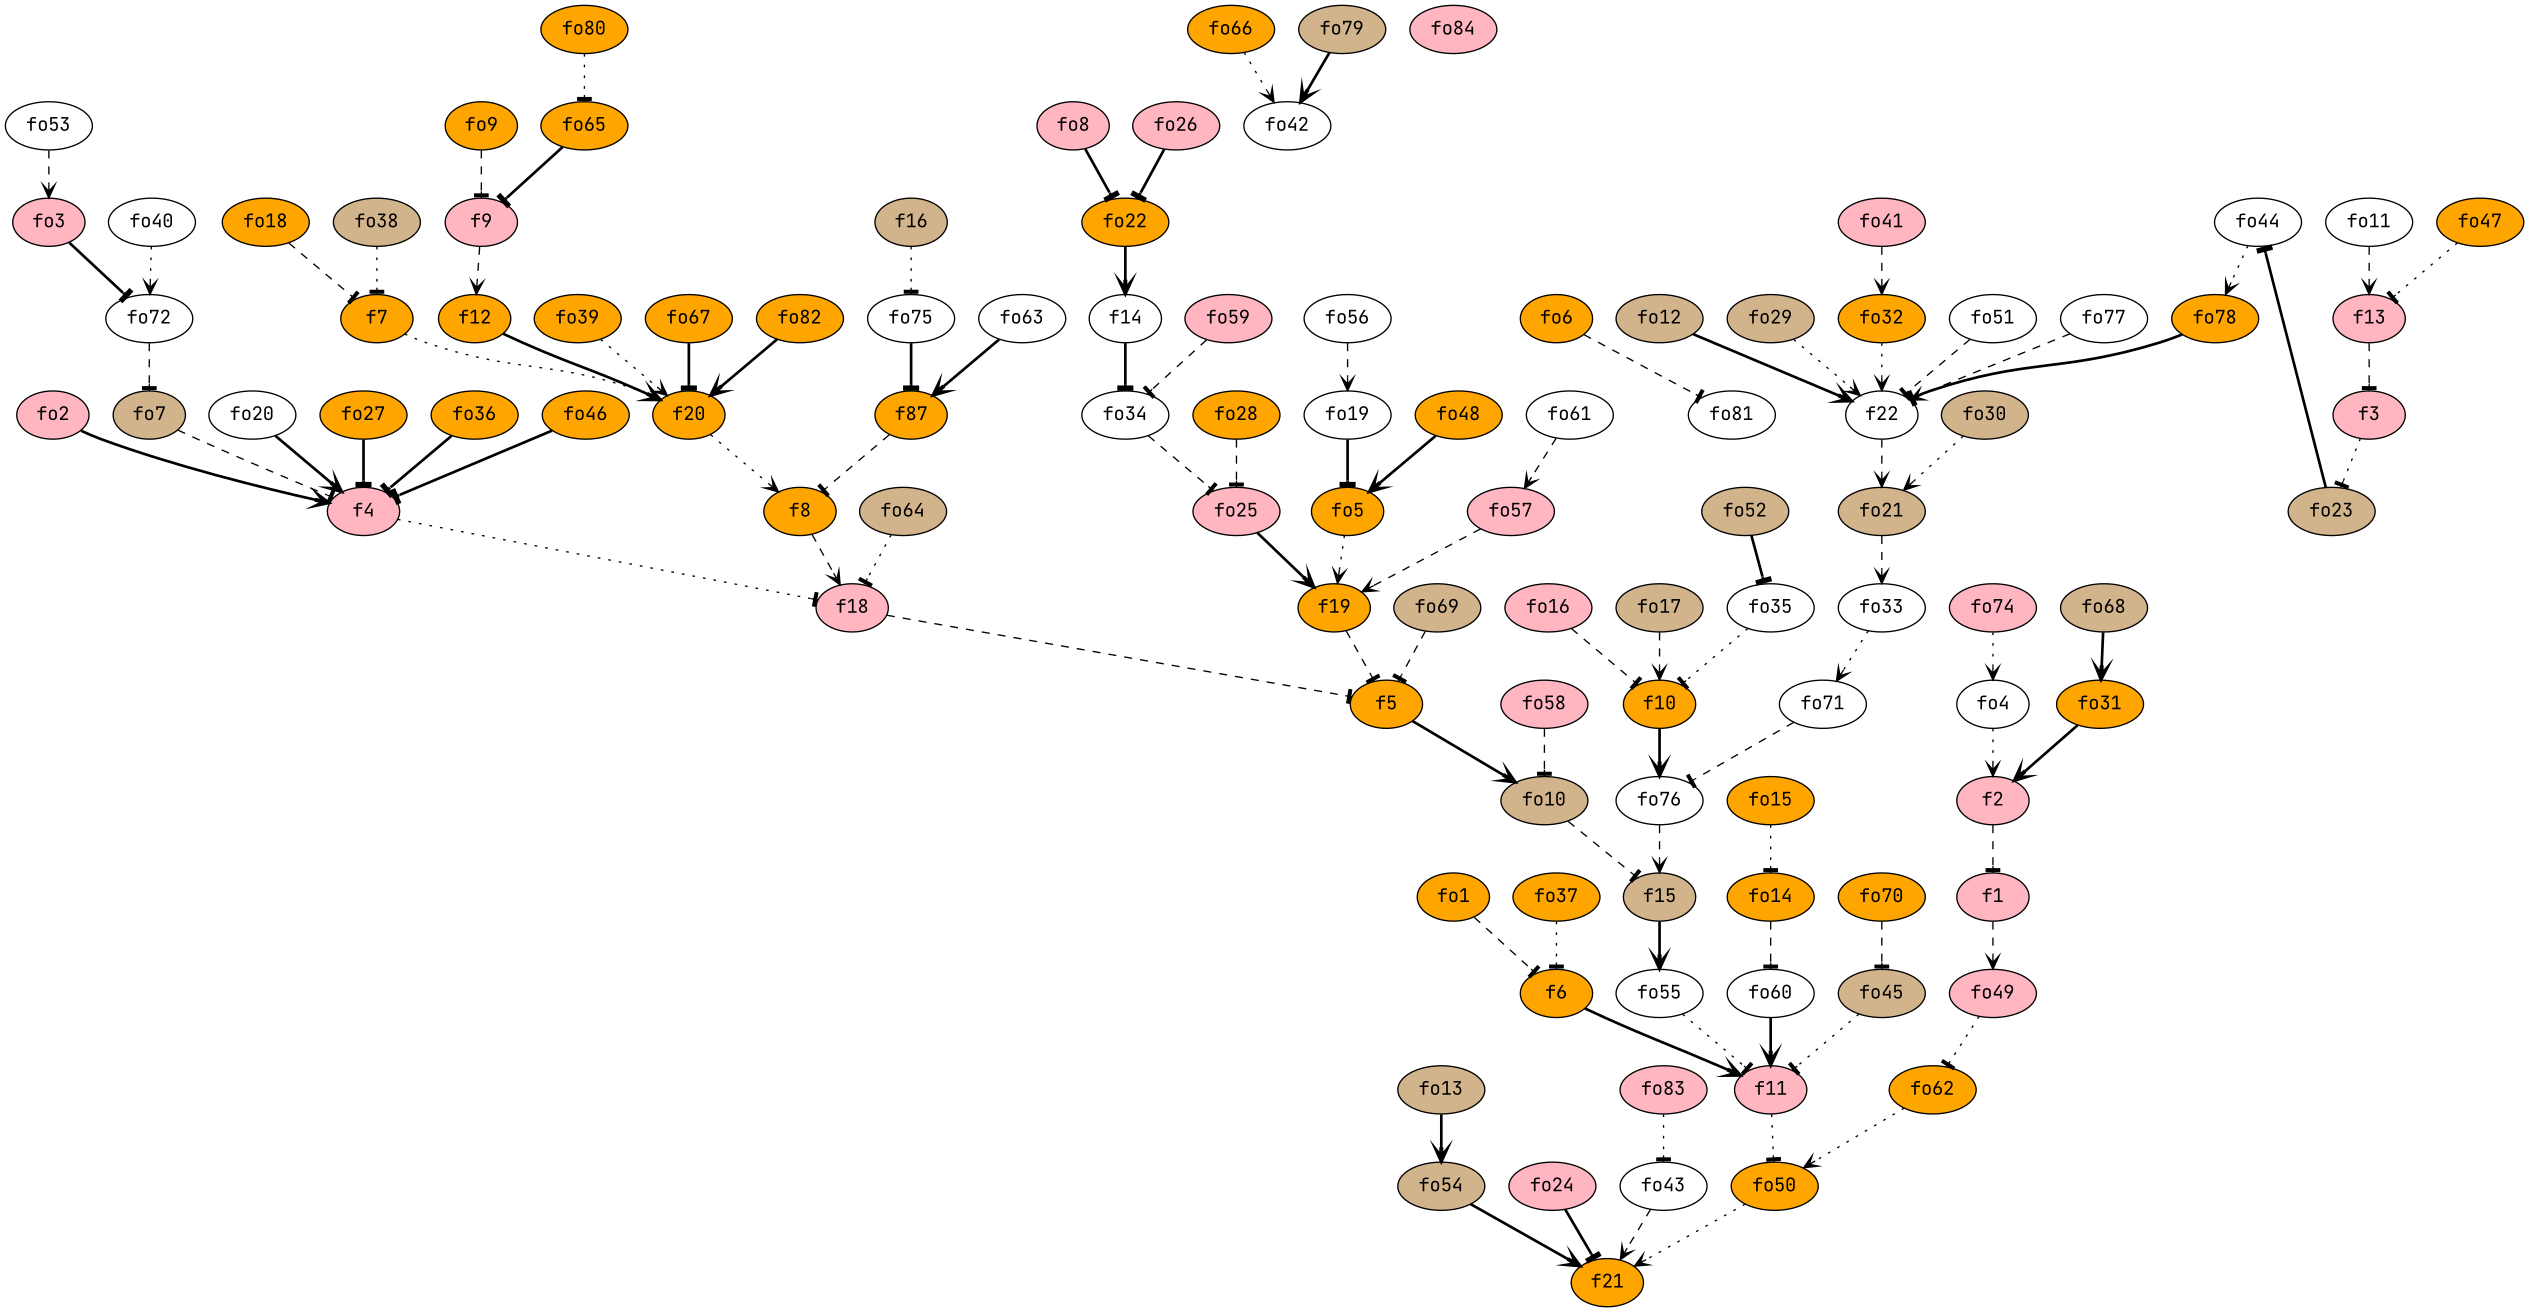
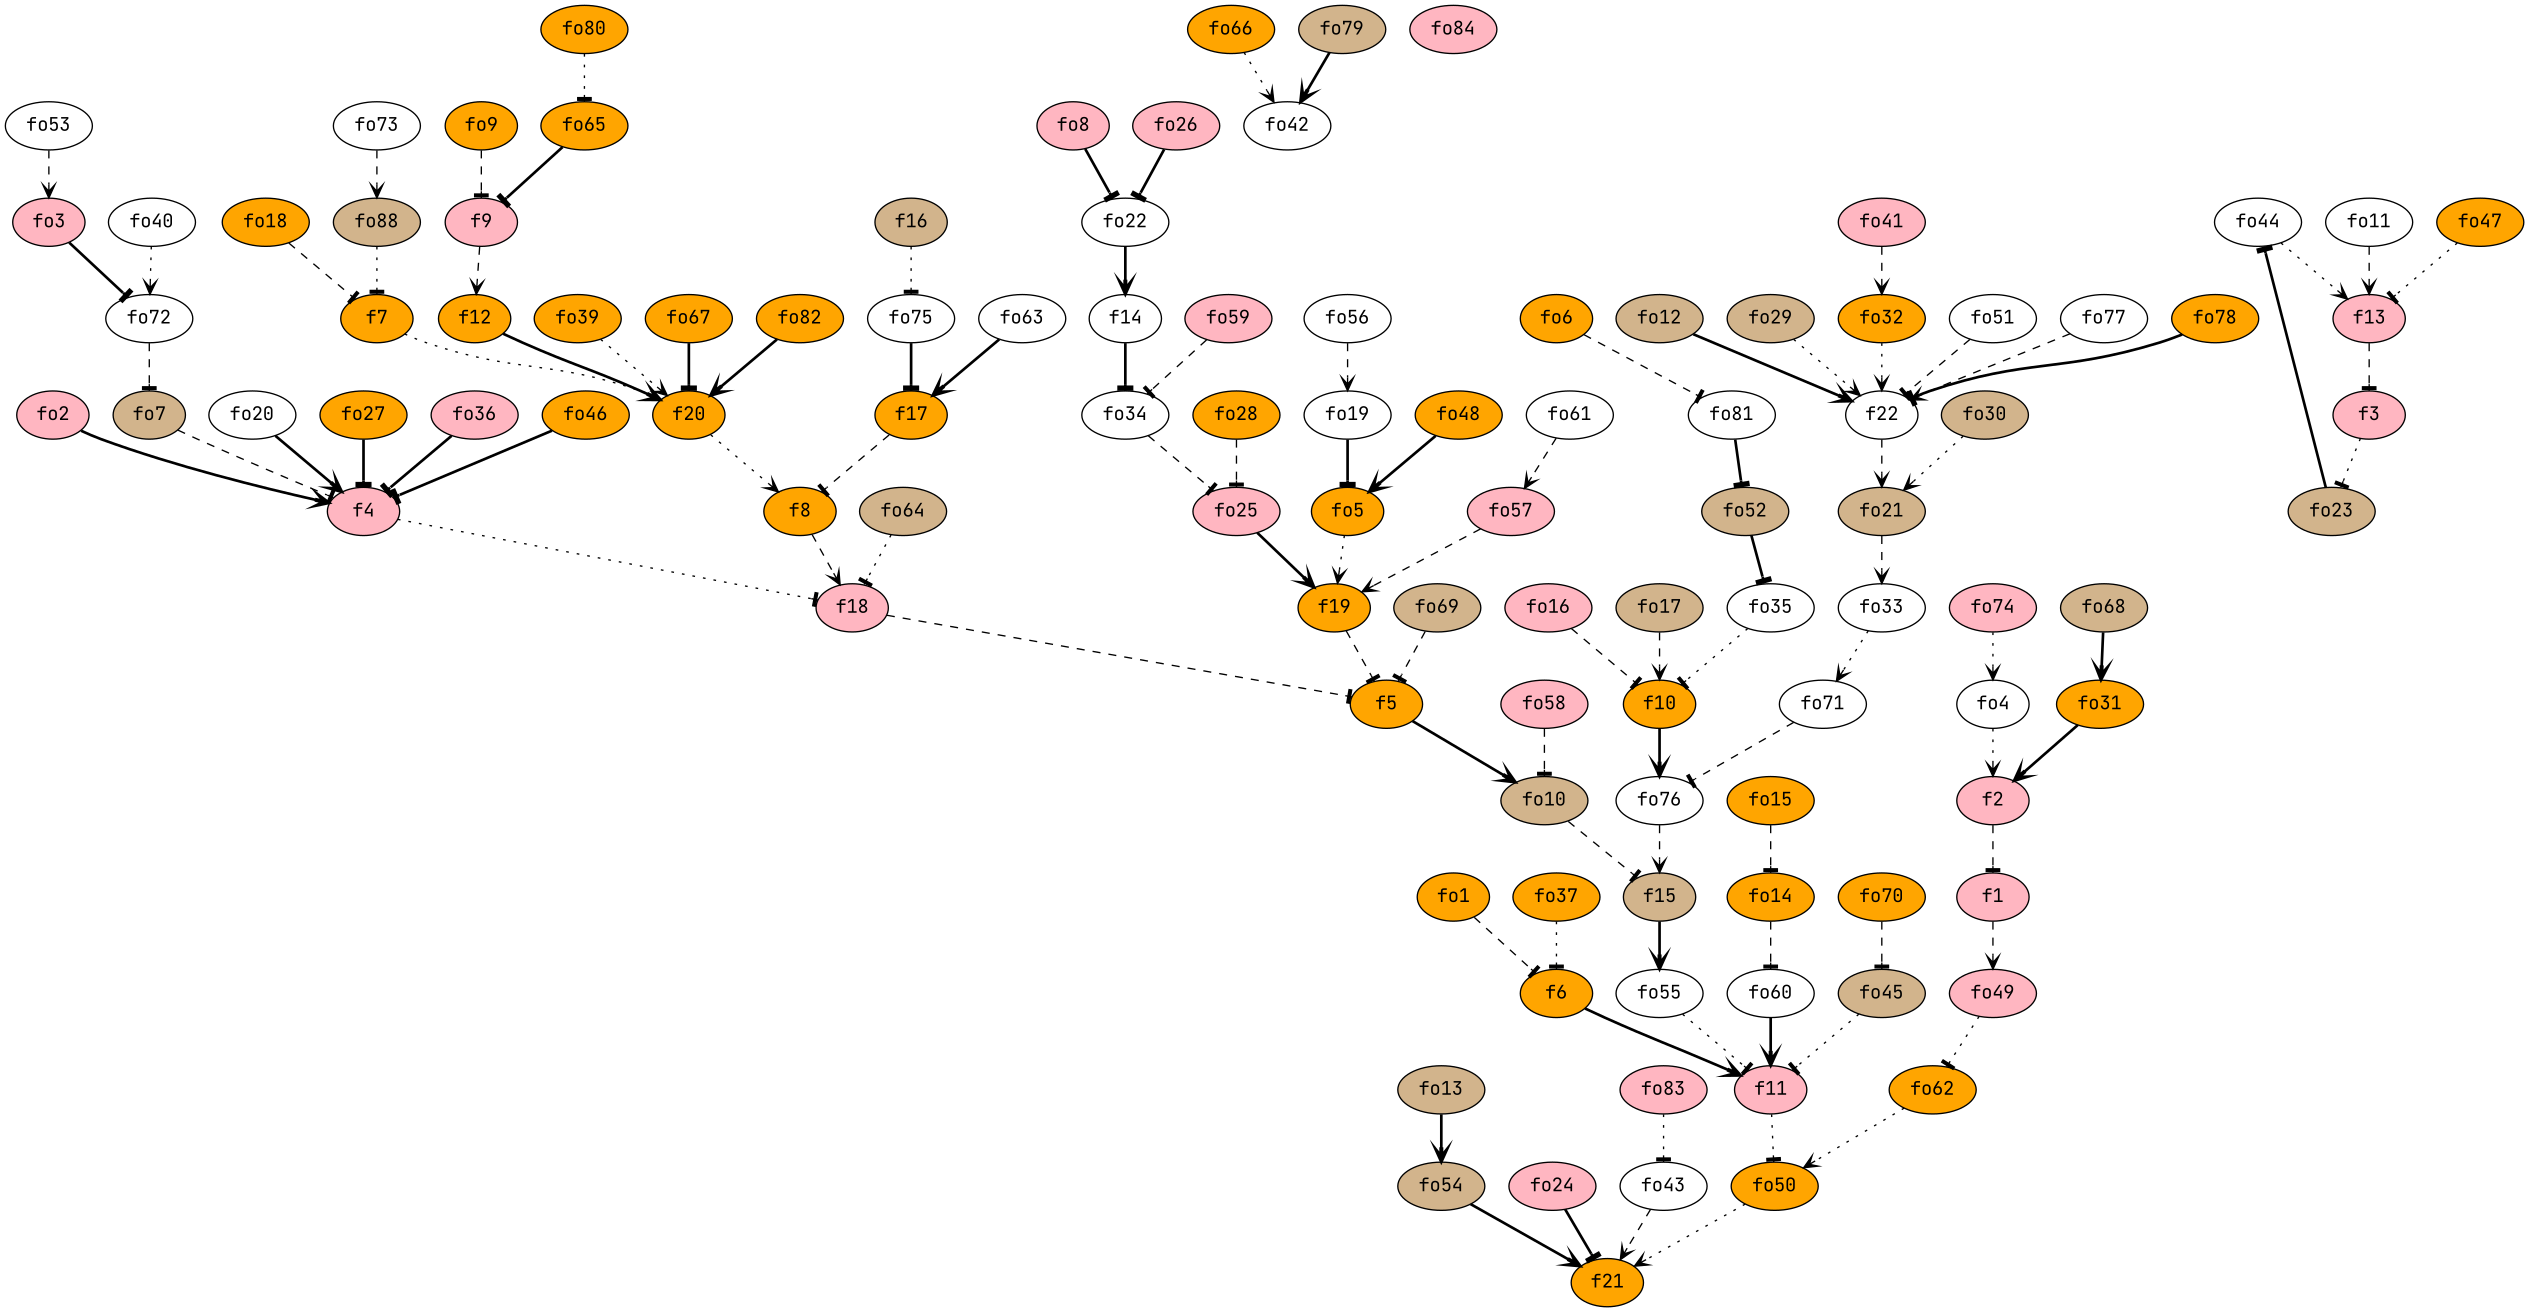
  strict digraph {
    fontname="JetBrains Mono"
    node [fillcolor=orange fontname="JetBrains Mono" style=filled]
    edge [arrowhead=tee fontname="JetBrains Mono" style=dashed weight=2]
    f1 [fillcolor=lightpink]
    fo49 [fillcolor=lightpink]
    fo62
    f2 [fillcolor=lightpink]
    f3 [fillcolor=lightpink]
    fo23 [fillcolor=tan]
    fo44 [fillcolor=white]
    f4 [fillcolor=lightpink]
    f18 [fillcolor=lightpink]
    f5
    fo10 [fillcolor=tan]
    f15 [fillcolor=tan]
    f11 [fillcolor=lightpink]
    f6
    fo50
    f7
    f20
    f8
    f9 [fillcolor=lightpink]
    f12
    fo76 [fillcolor=white]
    f10
    f21
    f13 [fillcolor=lightpink]
    f14 [fillcolor=white]
    fo34 [fillcolor=white]
    fo25 [fillcolor=lightpink]
    fo55 [fillcolor=white]
    f16 [fillcolor=tan]
    fo75 [fillcolor=white]
-   f17 [label=f87]
+   f17
    f19
    f22 [fillcolor=white]
    fo21 [fillcolor=tan]
    fo33 [fillcolor=white]
    fo1
    fo2 [fillcolor=lightpink]
    fo3 [fillcolor=lightpink]
    fo72 [fillcolor=white]
    fo7 [fillcolor=tan]
    fo4 [fillcolor=white]
    fo5
    fo81 [fillcolor=white]
    fo6
    fo52 [fillcolor=tan]
    fo8 [fillcolor=lightpink]
-   fo22
+   fo22 [fillcolor=white]
    fo9
    fo11 [fillcolor=white]
    fo12 [fillcolor=tan]
    fo13 [fillcolor=tan]
    fo54 [fillcolor=tan]
    fo60 [fillcolor=white]
    fo14
    fo15
    fo16 [fillcolor=lightpink]
    fo17 [fillcolor=tan]
    fo18
    fo19 [fillcolor=white]
    fo20 [fillcolor=white]
    fo71 [fillcolor=white]
    fo24 [fillcolor=lightpink]
    fo26 [fillcolor=lightpink]
    fo27
    fo28
    fo29 [fillcolor=tan]
    fo30 [fillcolor=tan]
    fo31
    fo32
    fo35 [fillcolor=white]
-   fo36
+   fo36 [fillcolor=lightpink]
    fo37
-   fo38 [fillcolor=tan]
+   fo38 [fillcolor=tan label=fo88]
    fo39
    fo40 [fillcolor=white]
    fo41 [fillcolor=lightpink]
    fo42 [fillcolor=white]
    fo43 [fillcolor=white]
    fo45 [fillcolor=tan]
    fo46
    fo47
    fo48
    fo51 [fillcolor=white]
    fo53 [fillcolor=white]
    fo56 [fillcolor=white]
    fo57 [fillcolor=lightpink]
    fo58 [fillcolor=lightpink]
    fo59 [fillcolor=lightpink]
    fo61 [fillcolor=white]
    fo63 [fillcolor=white]
    fo64 [fillcolor=tan]
    fo65
    fo66
    fo67
    fo68 [fillcolor=tan]
    fo69 [fillcolor=tan]
    fo70
+   fo73 [fillcolor=white]
    fo74 [fillcolor=lightpink]
    fo77 [fillcolor=white]
    fo78
    fo79 [fillcolor=tan]
    fo80
    fo82
    fo83 [fillcolor=lightpink]
    fo84 [fillcolor=lightpink]
    f1 -> fo49 [arrowhead=vee]
    fo49 -> fo62 [style=dotted]
    fo62 -> fo50 [arrowhead=vee style=dotted]
    f2 -> f1
    f3 -> fo23 [style=dotted]
    fo23 -> fo44 [style=bold]
-   fo44 -> fo78 [arrowhead=vee style=dotted]
+   fo44 -> f13 [arrowhead=vee style=dotted]
    f4 -> f18 [style=dotted]
    f18 -> f5
    f5 -> fo10 [arrowhead=vee style=bold]
    fo10 -> f15
    f15 -> fo55 [arrowhead=vee style=bold]
    f11 -> fo50 [style=dotted]
    f6 -> f11 [arrowhead=vee style=bold]
    fo50 -> f21 [arrowhead=vee style=dotted]
    f7 -> f20 [arrowhead=vee style=dotted]
    f20 -> f8 [arrowhead=vee style=dotted]
    f8 -> f18 [arrowhead=vee]
    f9 -> f12 [arrowhead=vee]
    f12 -> f20 [arrowhead=vee style=bold]
    fo76 -> f15 [arrowhead=vee]
    f10 -> fo76 [arrowhead=vee style=bold]
    f13 -> f3
    f14 -> fo34 [style=bold]
    fo34 -> fo25
    fo25 -> f19 [arrowhead=vee style=bold]
    fo55 -> f11 [style=dotted]
    f16 -> fo75 [style=dotted]
    fo75 -> f17 [style=bold]
    f17 -> f8
    f19 -> f5
    f22 -> fo21 [arrowhead=vee]
    fo21 -> fo33 [arrowhead=vee]
    fo33 -> fo71 [arrowhead=vee style=dotted]
    fo1 -> f6
    fo2 -> f4 [arrowhead=vee style=bold]
    fo3 -> fo72 [style=bold]
    fo72 -> fo7
    fo7 -> f4
    fo4 -> f2 [arrowhead=vee style=dotted]
    fo5 -> f19 [arrowhead=vee style=dotted]
+   fo81 -> fo52 [style=bold]
    fo6 -> fo81
    fo52 -> fo35 [style=bold]
    fo8 -> fo22 [style=bold]
    fo22 -> f14 [arrowhead=vee style=bold]
    fo9 -> f9
    fo11 -> f13 [arrowhead=vee]
    fo12 -> f22 [arrowhead=vee style=bold]
    fo13 -> fo54 [arrowhead=vee style=bold]
    fo54 -> f21 [arrowhead=vee style=bold]
    fo60 -> f11 [arrowhead=vee style=bold]
    fo14 -> fo60
-   fo15 -> fo14 [style=dotted]
+   fo15 -> fo14
    fo16 -> f10
    fo17 -> f10 [arrowhead=vee]
    fo18 -> f7
    fo19 -> fo5 [style=bold]
    fo20 -> f4 [arrowhead=vee style=bold]
    fo71 -> fo76
    fo24 -> f21 [style=bold]
    fo26 -> fo22 [style=bold]
    fo27 -> f4 [style=bold]
    fo28 -> fo25
    fo29 -> f22 [arrowhead=vee style=dotted]
    fo30 -> fo21 [arrowhead=vee style=dotted]
    fo31 -> f2 [arrowhead=vee style=bold]
    fo32 -> f22 [arrowhead=vee style=dotted]
    fo35 -> f10 [style=dotted]
    fo36 -> f4 [style=bold]
    fo37 -> f6 [style=dotted]
    fo38 -> f7 [style=dotted]
    fo39 -> f20 [arrowhead=vee style=dotted]
    fo40 -> fo72 [arrowhead=vee style=dotted]
    fo41 -> fo32 [arrowhead=vee]
    fo43 -> f21 [arrowhead=vee]
    fo45 -> f11 [style=dotted]
    fo46 -> f4 [style=bold]
    fo47 -> f13 [style=dotted]
    fo48 -> fo5 [arrowhead=vee style=bold]
    fo51 -> f22
    fo53 -> fo3 [arrowhead=vee]
    fo56 -> fo19 [arrowhead=vee]
    fo57 -> f19 [arrowhead=vee]
    fo58 -> fo10
    fo59 -> fo34
    fo61 -> fo57 [arrowhead=vee]
    fo63 -> f17 [arrowhead=vee style=bold]
    fo64 -> f18 [style=dotted]
    fo65 -> f9 [style=bold]
    fo66 -> fo42 [arrowhead=vee style=dotted]
    fo67 -> f20 [style=bold]
    fo68 -> fo31 [arrowhead=vee style=bold]
    fo69 -> f5
    fo70 -> fo45
+   fo73 -> fo38 [arrowhead=vee]
    fo74 -> fo4 [arrowhead=vee style=dotted]
    fo77 -> f22 [arrowhead=vee]
    fo78 -> f22 [style=bold]
    fo79 -> fo42 [arrowhead=vee style=bold]
    fo80 -> fo65 [style=dotted]
    fo82 -> f20 [arrowhead=vee style=bold]
    fo83 -> fo43 [style=dotted]
  }
